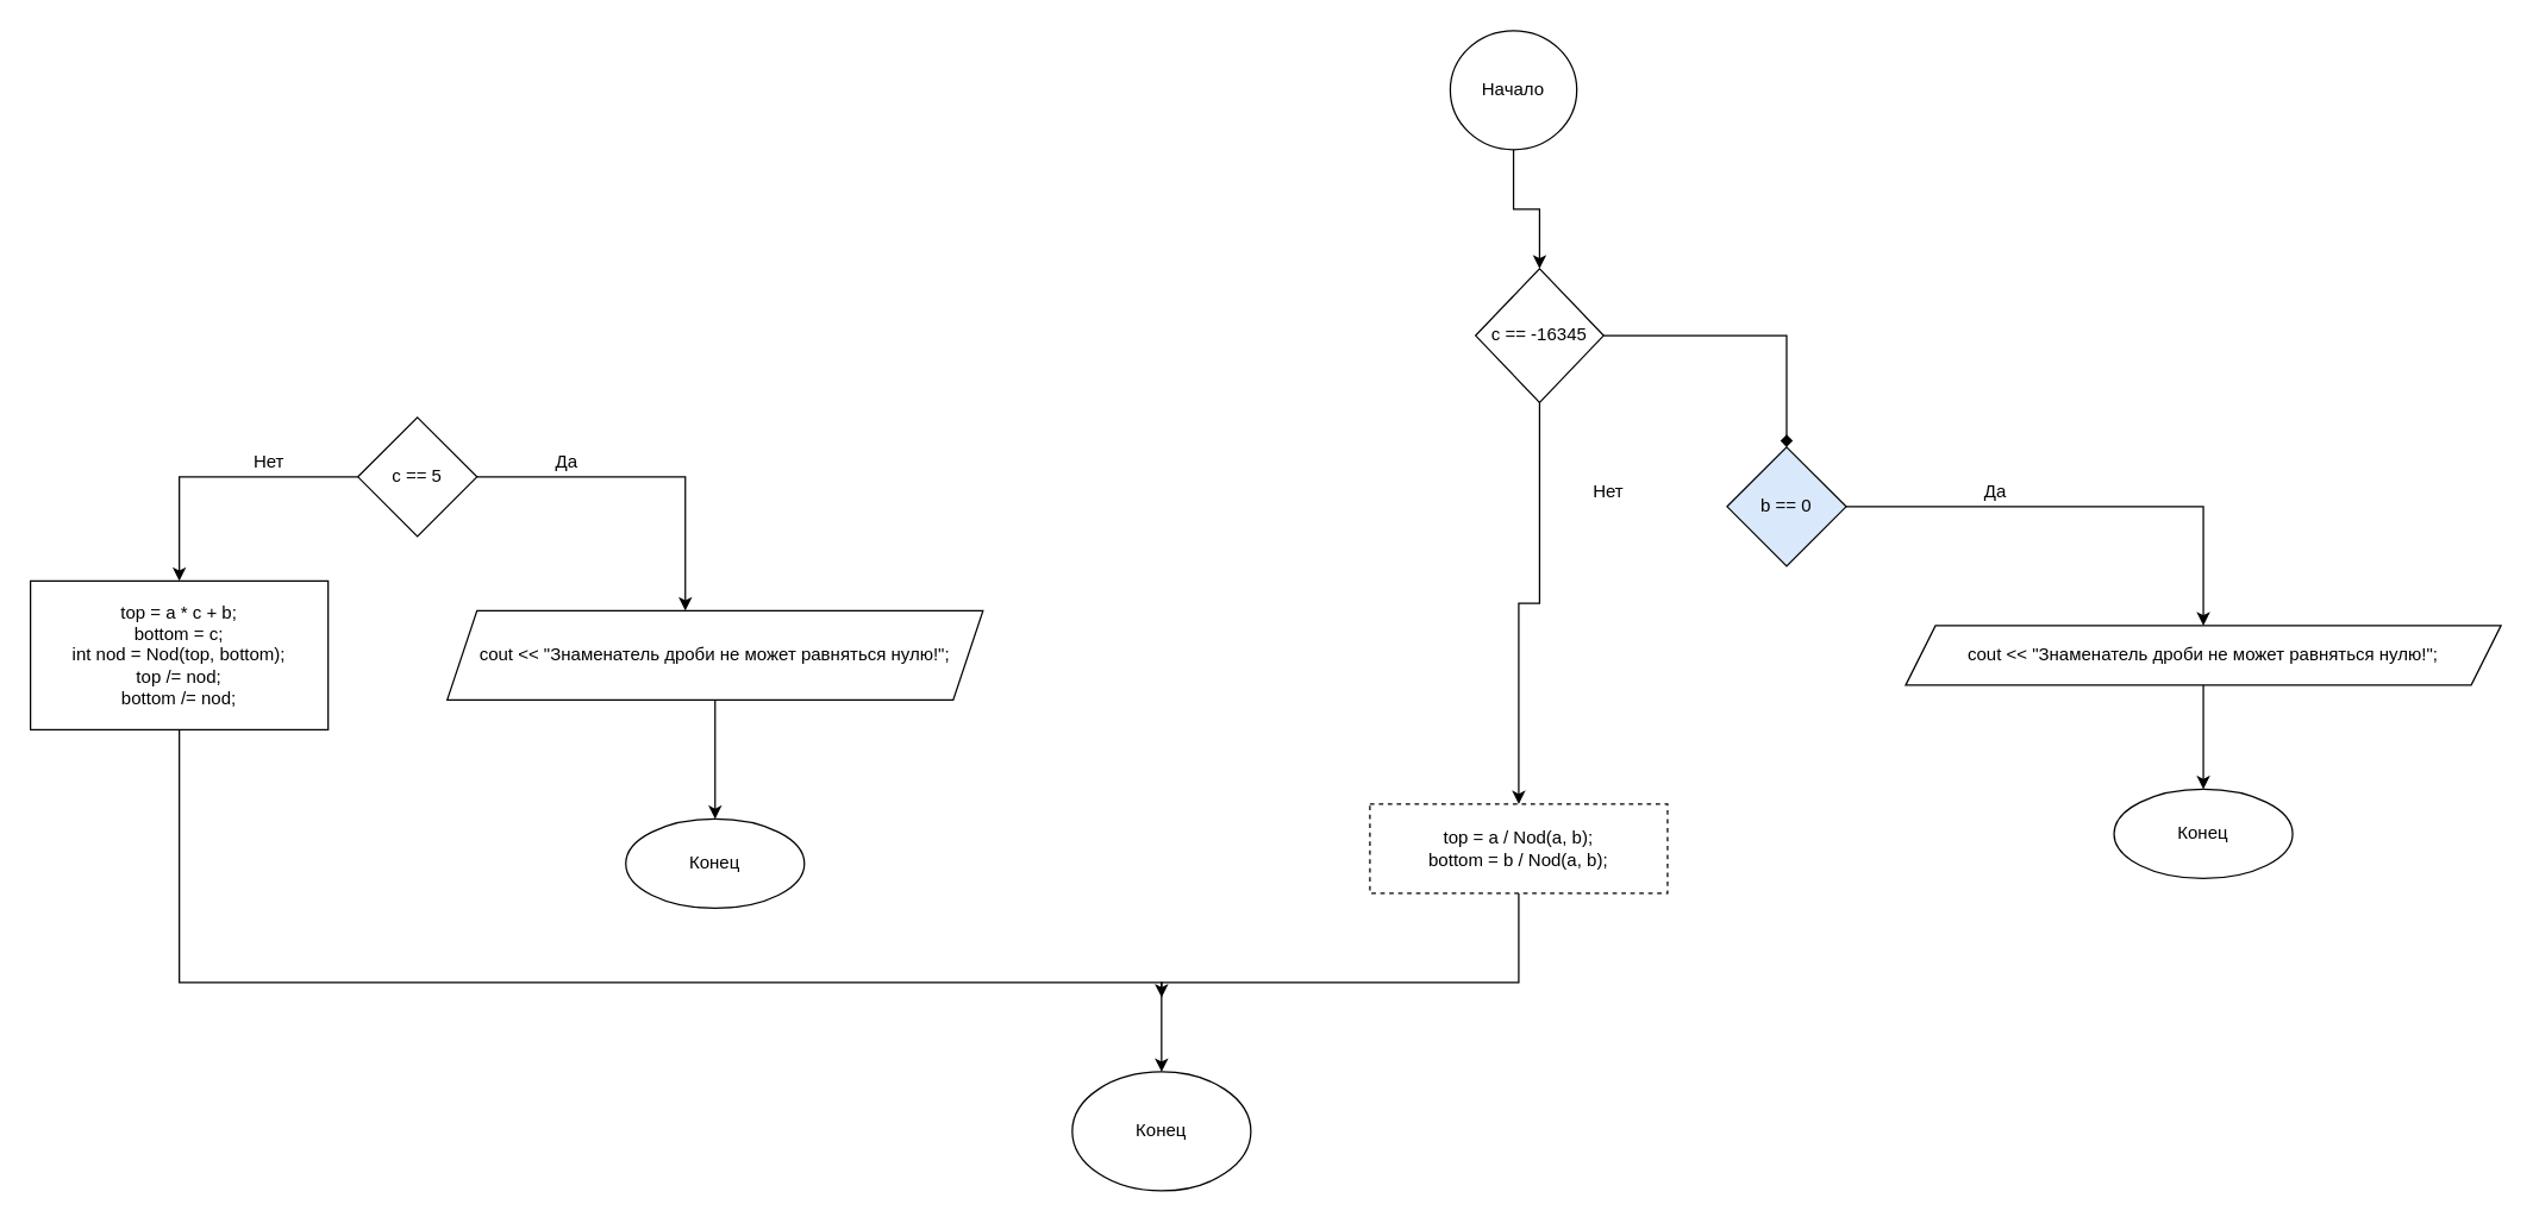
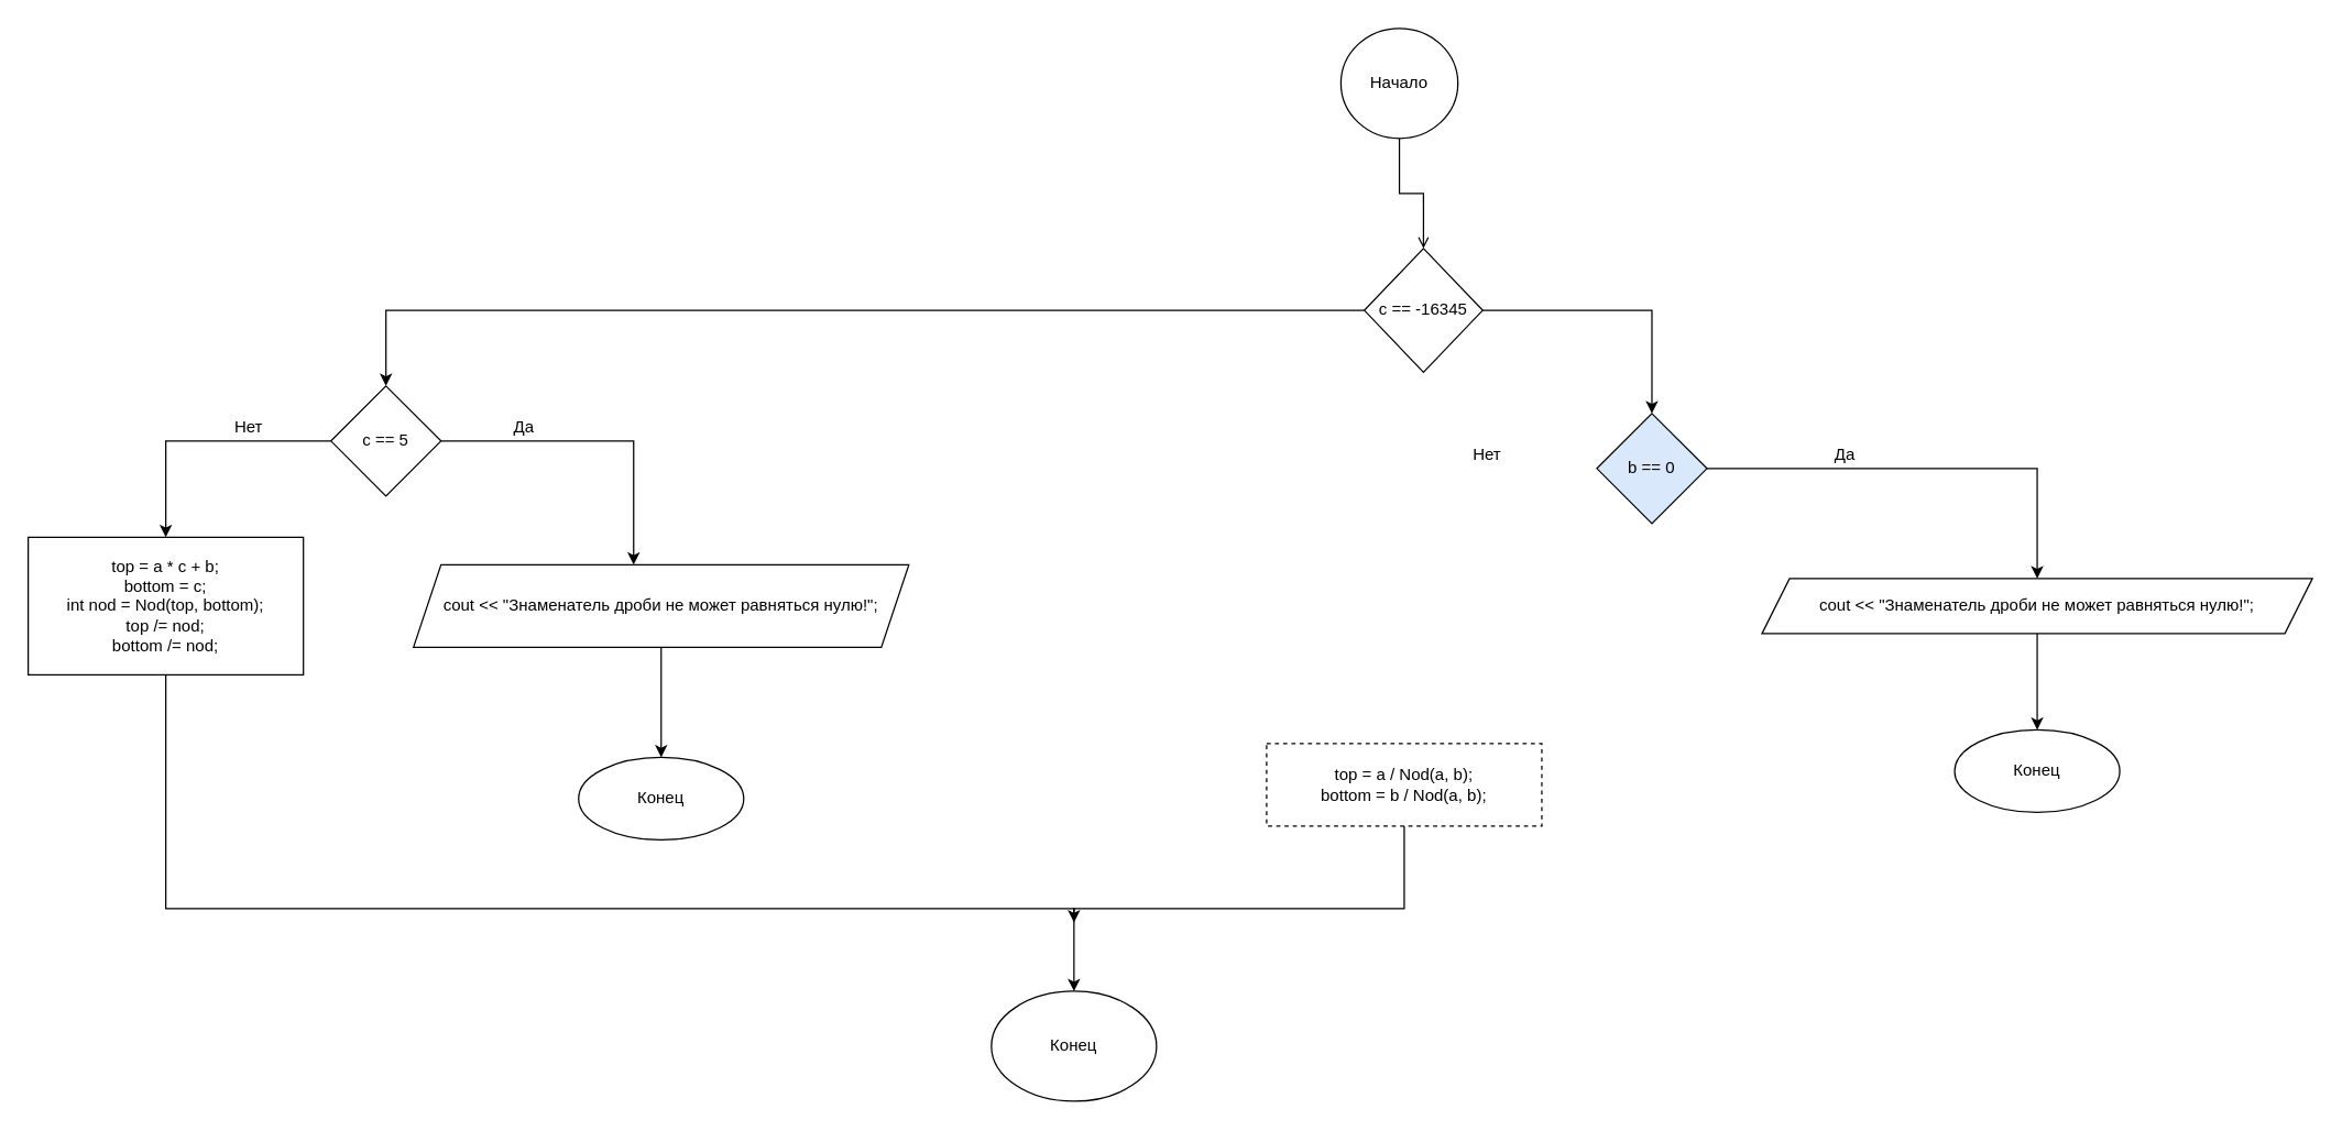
  <mxCell id="0" />
  <mxCell id="1" parent="0" />
- <mxCell id="2" value="" style="edgeStyle=orthogonalEdgeStyle;rounded=0;orthogonalLoop=1;jettySize=auto;html=1;" parent="1" source="3" target="6" edge="1"><mxGeometry relative="1" as="geometry" /></mxCell>
+ <mxCell id="2" value="" style="edgeStyle=orthogonalEdgeStyle;rounded=0;orthogonalLoop=1;jettySize=auto;html=1;endArrow=open;" parent="1" source="3" target="6" edge="1"><mxGeometry relative="1" as="geometry" /></mxCell>
  <mxCell id="3" value="Начало" style="ellipse;whiteSpace=wrap;html=1;" parent="1" vertex="1"><mxGeometry x="974" y="20" width="85" height="80" as="geometry" /></mxCell>
- <mxCell id="4" value="" style="edgeStyle=orthogonalEdgeStyle;rounded=0;orthogonalLoop=1;jettySize=auto;html=1;endArrow=diamond;" parent="1" source="6" target="8" edge="1"><mxGeometry relative="1" as="geometry" /></mxCell>
- <mxCell id="5" value="" style="edgeStyle=orthogonalEdgeStyle;rounded=0;orthogonalLoop=1;jettySize=auto;html=1;" parent="1" source="6" target="13" edge="1"><mxGeometry relative="1" as="geometry" /></mxCell>
+ <mxCell id="4" value="" style="edgeStyle=orthogonalEdgeStyle;rounded=0;orthogonalLoop=1;jettySize=auto;html=1;" parent="1" source="6" target="8" edge="1"><mxGeometry relative="1" as="geometry" /></mxCell>
+ <mxCell id="5" value="" style="edgeStyle=orthogonalEdgeStyle;rounded=0;orthogonalLoop=1;jettySize=auto;html=1;" parent="1" source="6" target="16" edge="1"><mxGeometry relative="1" as="geometry" /></mxCell>
  <mxCell id="6" value="c == -16345" style="rhombus;whiteSpace=wrap;html=1;" parent="1" vertex="1"><mxGeometry x="991" y="180" width="86" height="90" as="geometry" /></mxCell>
  <mxCell id="7" value="" style="edgeStyle=orthogonalEdgeStyle;rounded=0;orthogonalLoop=1;jettySize=auto;html=1;" parent="1" source="8" target="10" edge="1"><mxGeometry relative="1" as="geometry" /></mxCell>
  <mxCell id="8" value="b == 0" style="rhombus;whiteSpace=wrap;html=1;fillColor=#dae8fc;" parent="1" vertex="1"><mxGeometry x="1160" y="300" width="80" height="80" as="geometry" /></mxCell>
  <mxCell id="9" value="" style="edgeStyle=orthogonalEdgeStyle;rounded=0;orthogonalLoop=1;jettySize=auto;html=1;" parent="1" source="10" target="11" edge="1"><mxGeometry relative="1" as="geometry" /></mxCell>
  <mxCell id="10" value="cout &lt;&lt; &quot;Знаменатель дроби не может равняться нулю!&quot;;" style="shape=parallelogram;perimeter=parallelogramPerimeter;whiteSpace=wrap;html=1;fixedSize=1;" parent="1" vertex="1"><mxGeometry x="1280" y="420" width="400" height="40" as="geometry" /></mxCell>
  <mxCell id="11" value="Конец" style="ellipse;whiteSpace=wrap;html=1;" parent="1" vertex="1"><mxGeometry x="1420" y="530" width="120" height="60" as="geometry" /></mxCell>
  <mxCell id="12" style="edgeStyle=orthogonalEdgeStyle;rounded=0;orthogonalLoop=1;jettySize=auto;html=1;" parent="1" source="13" edge="1"><mxGeometry relative="1" as="geometry"><mxPoint x="780" y="670" as="targetPoint" /><Array as="points"><mxPoint x="1020" y="660" /><mxPoint x="780" y="660" /></Array></mxGeometry></mxCell>
  <mxCell id="13" value="top = a / Nod(a, b);&lt;br&gt;bottom = b / Nod(a, b);" style="whiteSpace=wrap;html=1;dashed=1;" parent="1" vertex="1"><mxGeometry x="920" y="540" width="200" height="60" as="geometry" /></mxCell>
  <mxCell id="14" value="" style="edgeStyle=orthogonalEdgeStyle;rounded=0;orthogonalLoop=1;jettySize=auto;html=1;" parent="1" source="16" target="18" edge="1"><mxGeometry relative="1" as="geometry"><mxPoint x="630" y="320" as="targetPoint" /><Array as="points"><mxPoint x="460" y="320" /></Array></mxGeometry></mxCell>
  <mxCell id="15" value="" style="edgeStyle=orthogonalEdgeStyle;rounded=0;orthogonalLoop=1;jettySize=auto;html=1;" parent="1" source="16" target="21" edge="1"><mxGeometry relative="1" as="geometry" /></mxCell>
  <mxCell id="16" value="c == 5" style="rhombus;whiteSpace=wrap;html=1;" parent="1" vertex="1"><mxGeometry x="240" y="280" width="80" height="80" as="geometry" /></mxCell>
  <mxCell id="17" value="" style="edgeStyle=orthogonalEdgeStyle;rounded=0;orthogonalLoop=1;jettySize=auto;html=1;" parent="1" source="18" target="19" edge="1"><mxGeometry relative="1" as="geometry" /></mxCell>
  <mxCell id="18" value="cout &lt;&lt; &quot;Знаменатель дроби не может равняться нулю!&quot;;" style="shape=parallelogram;perimeter=parallelogramPerimeter;whiteSpace=wrap;html=1;fixedSize=1;" parent="1" vertex="1"><mxGeometry x="300" y="410" width="360" height="60" as="geometry" /></mxCell>
  <mxCell id="19" value="Конец" style="ellipse;whiteSpace=wrap;html=1;" parent="1" vertex="1"><mxGeometry x="420" y="550" width="120" height="60" as="geometry" /></mxCell>
  <mxCell id="20" style="edgeStyle=orthogonalEdgeStyle;rounded=0;orthogonalLoop=1;jettySize=auto;html=1;" parent="1" source="21" edge="1"><mxGeometry relative="1" as="geometry"><mxPoint x="780" y="720" as="targetPoint" /><Array as="points"><mxPoint x="120" y="660" /><mxPoint x="780" y="660" /></Array></mxGeometry></mxCell>
  <mxCell id="21" value="top = a * c + b;&lt;br&gt;bottom = c;&lt;br&gt;int nod = Nod(top, bottom);&lt;br&gt;top /= nod;&lt;br&gt;bottom /= nod;" style="whiteSpace=wrap;html=1;" parent="1" vertex="1"><mxGeometry x="20" y="390" width="200" height="100" as="geometry" /></mxCell>
  <mxCell id="22" value="Конец" style="ellipse;whiteSpace=wrap;html=1;" parent="1" vertex="1"><mxGeometry x="720" y="720" width="120" height="80" as="geometry" /></mxCell>
  <mxCell id="23" value="Да" style="text;html=1;align=center;verticalAlign=middle;resizable=0;points=[];autosize=1;strokeColor=none;fillColor=none;" vertex="1" parent="1"><mxGeometry x="365" y="300" width="30" height="20" as="geometry" /></mxCell>
  <mxCell id="24" value="Нет" style="text;html=1;align=center;verticalAlign=middle;resizable=0;points=[];autosize=1;strokeColor=none;fillColor=none;" vertex="1" parent="1"><mxGeometry x="160" y="300" width="40" height="20" as="geometry" /></mxCell>
  <mxCell id="25" value="Да" style="text;html=1;align=center;verticalAlign=middle;resizable=0;points=[];autosize=1;strokeColor=none;fillColor=none;" vertex="1" parent="1"><mxGeometry x="1325" y="320" width="30" height="20" as="geometry" /></mxCell>
  <mxCell id="26" value="Нет" style="text;html=1;align=center;verticalAlign=middle;resizable=0;points=[];autosize=1;strokeColor=none;fillColor=none;" vertex="1" parent="1"><mxGeometry x="1060" y="320" width="40" height="20" as="geometry" /></mxCell>
